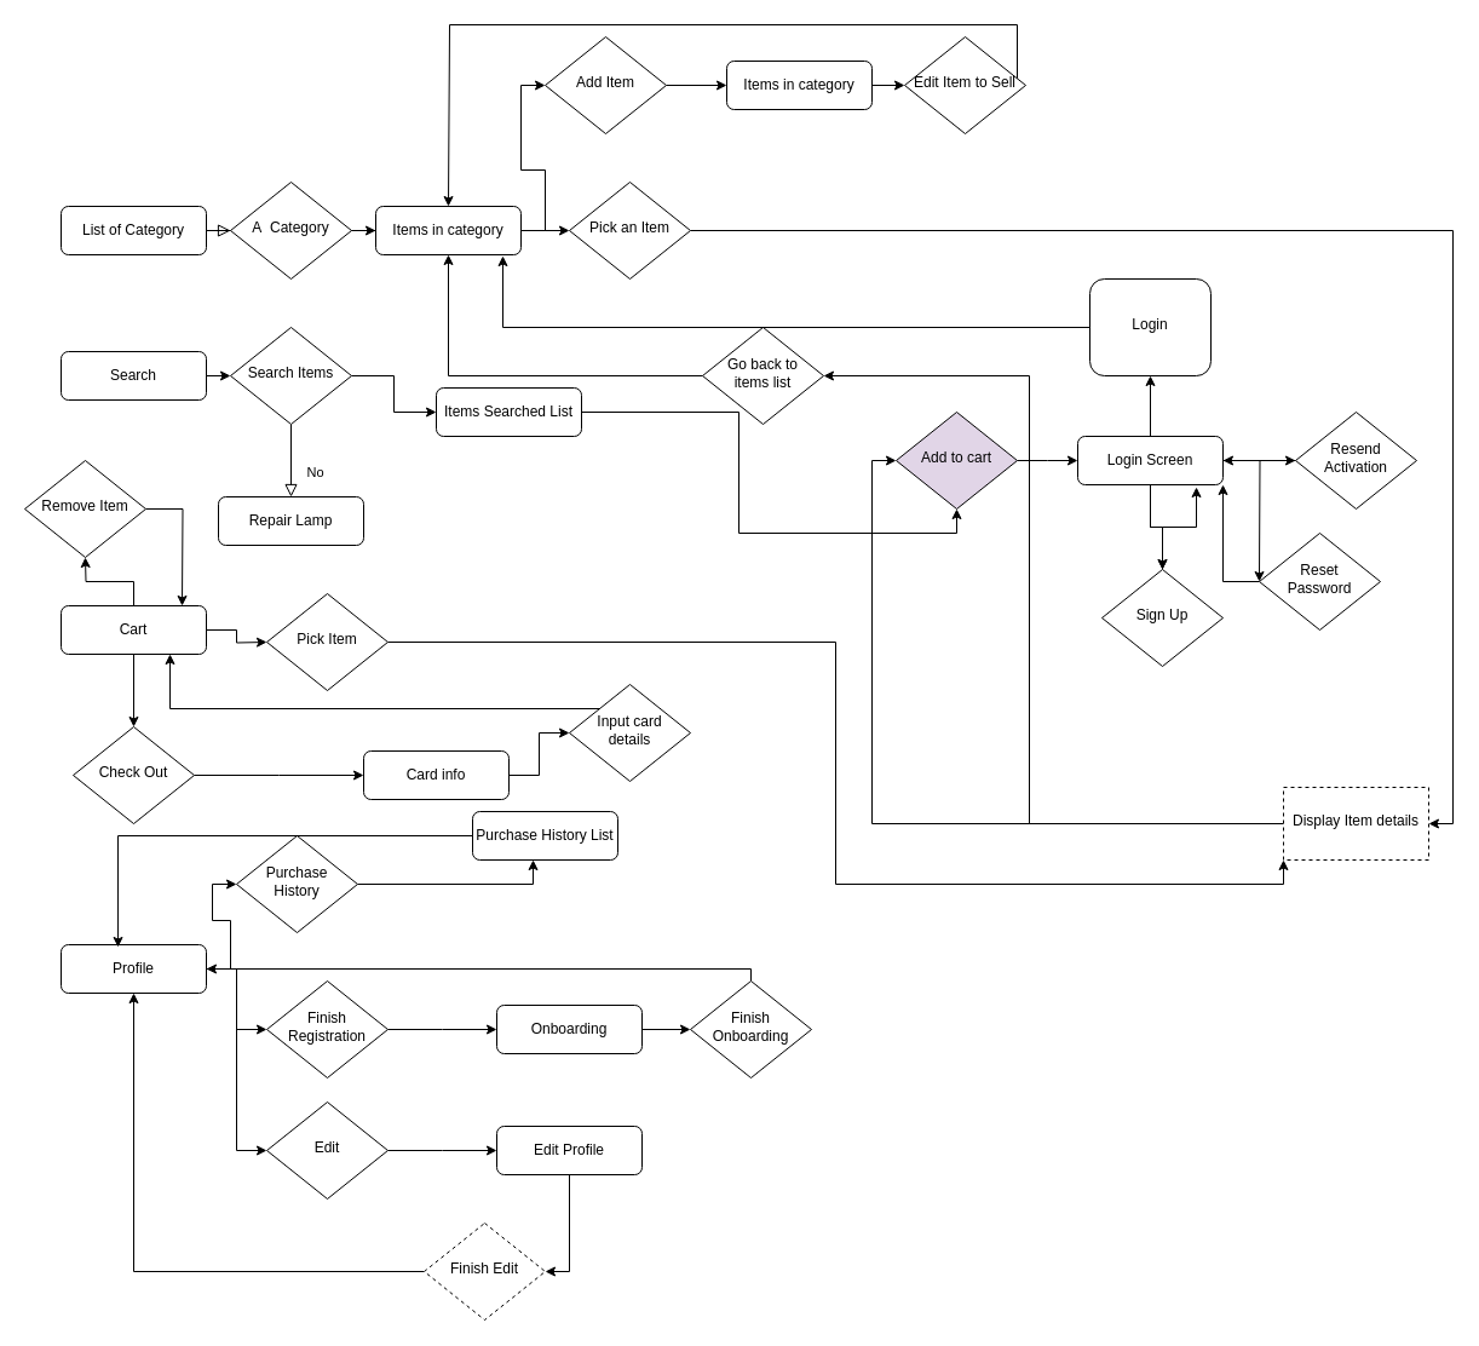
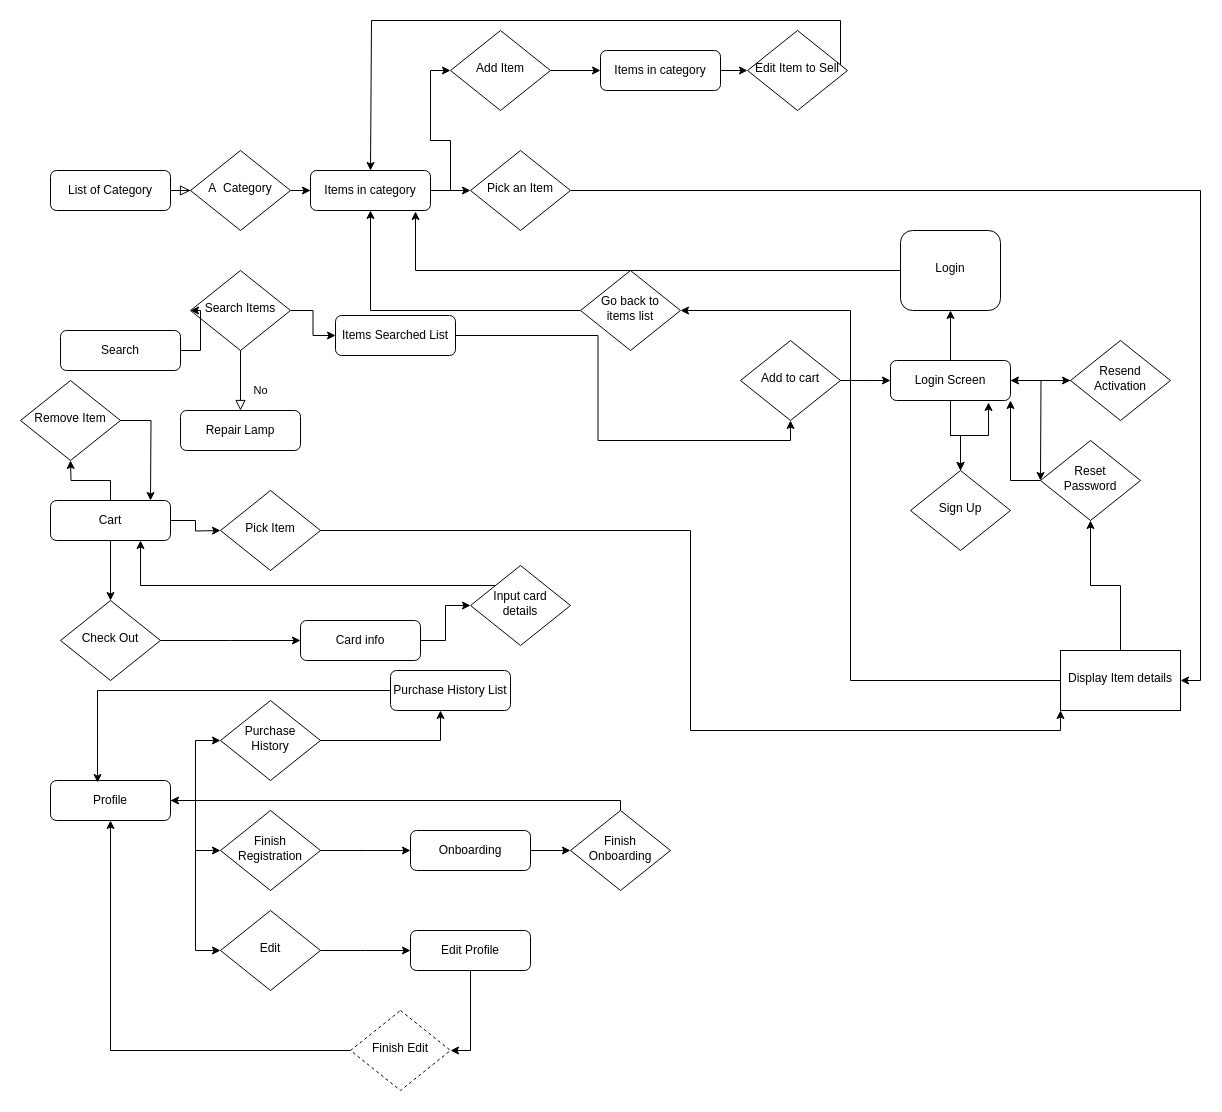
  <mxCell id="0" />
  <mxCell id="1" parent="0" />
  <mxCell id="2" value="" style="rounded=0;html=1;jettySize=auto;orthogonalLoop=1;fontSize=11;endArrow=block;endFill=0;endSize=8;strokeWidth=1;shadow=0;labelBackgroundColor=none;edgeStyle=orthogonalEdgeStyle;" parent="1" source="3" target="5" edge="1"><mxGeometry relative="1" as="geometry" /></mxCell>
  <mxCell id="3" value="List of Category" style="rounded=1;whiteSpace=wrap;html=1;fontSize=12;glass=0;strokeWidth=1;shadow=0;" parent="1" vertex="1"><mxGeometry x="50" y="170" width="120" height="40" as="geometry" /></mxCell>
  <mxCell id="4" style="edgeStyle=orthogonalEdgeStyle;rounded=0;orthogonalLoop=1;jettySize=auto;html=1;" edge="1" parent="1" source="5" target="8"><mxGeometry relative="1" as="geometry" /></mxCell>
  <mxCell id="5" value="A&amp;nbsp; Category" style="rhombus;whiteSpace=wrap;html=1;shadow=0;fontFamily=Helvetica;fontSize=12;align=center;strokeWidth=1;spacing=6;spacingTop=-4;" parent="1" vertex="1"><mxGeometry x="190" y="150" width="100" height="80" as="geometry" /></mxCell>
  <mxCell id="6" style="edgeStyle=orthogonalEdgeStyle;rounded=0;orthogonalLoop=1;jettySize=auto;html=1;entryX=0;entryY=0.5;entryDx=0;entryDy=0;" edge="1" parent="1" source="8" target="16"><mxGeometry relative="1" as="geometry" /></mxCell>
  <mxCell id="7" style="edgeStyle=orthogonalEdgeStyle;rounded=0;orthogonalLoop=1;jettySize=auto;html=1;entryX=0;entryY=0.5;entryDx=0;entryDy=0;" edge="1" parent="1" source="8" target="20"><mxGeometry relative="1" as="geometry" /></mxCell>
  <mxCell id="8" value="Items in category" style="rounded=1;whiteSpace=wrap;html=1;fontSize=12;glass=0;strokeWidth=1;shadow=0;" parent="1" vertex="1"><mxGeometry x="310" y="170" width="120" height="40" as="geometry" /></mxCell>
  <mxCell id="9" value="No" style="rounded=0;html=1;jettySize=auto;orthogonalLoop=1;fontSize=11;endArrow=block;endFill=0;endSize=8;strokeWidth=1;shadow=0;labelBackgroundColor=none;edgeStyle=orthogonalEdgeStyle;" parent="1" source="11" target="12" edge="1"><mxGeometry x="0.333" y="20" relative="1" as="geometry"><mxPoint as="offset" /></mxGeometry></mxCell>
  <mxCell id="10" style="edgeStyle=orthogonalEdgeStyle;rounded=0;orthogonalLoop=1;jettySize=auto;html=1;entryX=0;entryY=0.5;entryDx=0;entryDy=0;" edge="1" parent="1" source="11" target="14"><mxGeometry relative="1" as="geometry" /></mxCell>
  <mxCell id="11" value="Search Items" style="rhombus;whiteSpace=wrap;html=1;shadow=0;fontFamily=Helvetica;fontSize=12;align=center;strokeWidth=1;spacing=6;spacingTop=-4;" parent="1" vertex="1"><mxGeometry x="190" y="270" width="100" height="80" as="geometry" /></mxCell>
  <mxCell id="12" value="Repair Lamp" style="rounded=1;whiteSpace=wrap;html=1;fontSize=12;glass=0;strokeWidth=1;shadow=0;" parent="1" vertex="1"><mxGeometry x="180" y="410" width="120" height="40" as="geometry" /></mxCell>
  <mxCell id="13" style="edgeStyle=orthogonalEdgeStyle;rounded=0;orthogonalLoop=1;jettySize=auto;html=1;entryX=0.5;entryY=1;entryDx=0;entryDy=0;" edge="1" parent="1" source="14" target="29"><mxGeometry relative="1" as="geometry" /></mxCell>
- <mxCell id="14" value="Items Searched List" style="rounded=1;whiteSpace=wrap;html=1;fontSize=12;glass=0;strokeWidth=1;shadow=0;" parent="1" vertex="1"><mxGeometry x="360" y="320" width="120" height="40" as="geometry" /></mxCell>
+ <mxCell id="14" value="Items Searched List" style="rounded=1;whiteSpace=wrap;html=1;fontSize=12;glass=0;strokeWidth=1;shadow=0;" parent="1" vertex="1"><mxGeometry x="335" y="315" width="120" height="40" as="geometry" /></mxCell>
  <mxCell id="15" style="edgeStyle=orthogonalEdgeStyle;rounded=0;orthogonalLoop=1;jettySize=auto;html=1;entryX=0;entryY=0.5;entryDx=0;entryDy=0;" edge="1" parent="1" source="16" target="18"><mxGeometry relative="1" as="geometry" /></mxCell>
  <mxCell id="16" value="Add Item" style="rhombus;whiteSpace=wrap;html=1;shadow=0;fontFamily=Helvetica;fontSize=12;align=center;strokeWidth=1;spacing=6;spacingTop=-4;" vertex="1" parent="1"><mxGeometry x="450" y="30" width="100" height="80" as="geometry" /></mxCell>
  <mxCell id="17" value="" style="edgeStyle=orthogonalEdgeStyle;rounded=0;orthogonalLoop=1;jettySize=auto;html=1;entryX=0;entryY=0.5;entryDx=0;entryDy=0;" edge="1" parent="1" source="18" target="27"><mxGeometry relative="1" as="geometry"><mxPoint x="860" y="70" as="targetPoint" /></mxGeometry></mxCell>
  <mxCell id="18" value="Items in category" style="rounded=1;whiteSpace=wrap;html=1;fontSize=12;glass=0;strokeWidth=1;shadow=0;" vertex="1" parent="1"><mxGeometry x="600" y="50" width="120" height="40" as="geometry" /></mxCell>
  <mxCell id="19" value="" style="edgeStyle=orthogonalEdgeStyle;rounded=0;orthogonalLoop=1;jettySize=auto;html=1;" edge="1" parent="1" source="20" target="23"><mxGeometry relative="1" as="geometry"><Array as="points"><mxPoint x="1200" y="190" /><mxPoint x="1200" y="680" /></Array></mxGeometry></mxCell>
  <mxCell id="20" value="Pick an Item" style="rhombus;whiteSpace=wrap;html=1;shadow=0;fontFamily=Helvetica;fontSize=12;align=center;strokeWidth=1;spacing=6;spacingTop=-4;" vertex="1" parent="1"><mxGeometry x="470" y="150" width="100" height="80" as="geometry" /></mxCell>
  <mxCell id="21" style="edgeStyle=orthogonalEdgeStyle;rounded=0;orthogonalLoop=1;jettySize=auto;html=1;entryX=1;entryY=0.5;entryDx=0;entryDy=0;" edge="1" parent="1" source="23" target="25"><mxGeometry relative="1" as="geometry"><mxPoint x="710" y="280" as="targetPoint" /><Array as="points"><mxPoint x="850" y="680" /><mxPoint x="850" y="310" /></Array></mxGeometry></mxCell>
- <mxCell id="22" style="edgeStyle=orthogonalEdgeStyle;rounded=0;orthogonalLoop=1;jettySize=auto;html=1;entryX=0;entryY=0.5;entryDx=0;entryDy=0;" edge="1" parent="1" source="23" target="29"><mxGeometry relative="1" as="geometry" /></mxCell>
- <mxCell id="23" value="Display Item details" style="whiteSpace=wrap;html=1;shadow=0;strokeWidth=1;spacing=6;spacingTop=-4;dashed=1;" vertex="1" parent="1"><mxGeometry x="1060" y="650" width="120" height="60" as="geometry" /></mxCell>
+ <mxCell id="22" style="edgeStyle=orthogonalEdgeStyle;rounded=0;orthogonalLoop=1;jettySize=auto;html=1;" edge="1" parent="1" source="23" target="45"><mxGeometry relative="1" as="geometry" /></mxCell>
+ <mxCell id="23" value="Display Item details" style="whiteSpace=wrap;html=1;shadow=0;strokeWidth=1;spacing=6;spacingTop=-4;" vertex="1" parent="1"><mxGeometry x="1060" y="650" width="120" height="60" as="geometry" /></mxCell>
  <mxCell id="24" style="edgeStyle=orthogonalEdgeStyle;rounded=0;orthogonalLoop=1;jettySize=auto;html=1;exitX=0;exitY=0.5;exitDx=0;exitDy=0;entryX=0.5;entryY=1;entryDx=0;entryDy=0;" edge="1" parent="1" source="25" target="8"><mxGeometry relative="1" as="geometry" /></mxCell>
  <mxCell id="25" value="Go back to items list" style="rhombus;whiteSpace=wrap;html=1;shadow=0;fontFamily=Helvetica;fontSize=12;align=center;strokeWidth=1;spacing=6;spacingTop=-4;" vertex="1" parent="1"><mxGeometry x="580" y="270" width="100" height="80" as="geometry" /></mxCell>
  <mxCell id="26" style="edgeStyle=orthogonalEdgeStyle;rounded=0;orthogonalLoop=1;jettySize=auto;html=1;entryX=0.5;entryY=0;entryDx=0;entryDy=0;" edge="1" parent="1" source="27" target="8"><mxGeometry relative="1" as="geometry"><mxPoint x="371" y="150" as="targetPoint" /><Array as="points"><mxPoint x="840" y="20" /><mxPoint x="371" y="20" /></Array></mxGeometry></mxCell>
  <mxCell id="27" value="Edit Item to Sell" style="rhombus;whiteSpace=wrap;html=1;shadow=0;fontFamily=Helvetica;fontSize=12;align=center;strokeWidth=1;spacing=6;spacingTop=-4;" vertex="1" parent="1"><mxGeometry x="747" y="30" width="100" height="80" as="geometry" /></mxCell>
  <mxCell id="28" style="edgeStyle=orthogonalEdgeStyle;rounded=0;orthogonalLoop=1;jettySize=auto;html=1;" edge="1" parent="1" source="29"><mxGeometry relative="1" as="geometry"><mxPoint x="890" y="380" as="targetPoint" /></mxGeometry></mxCell>
- <mxCell id="29" value="Add to cart" style="rhombus;whiteSpace=wrap;html=1;shadow=0;fontFamily=Helvetica;fontSize=12;align=center;strokeWidth=1;spacing=6;spacingTop=-4;fillColor=#e1d5e7;" vertex="1" parent="1"><mxGeometry x="740" y="340" width="100" height="80" as="geometry" /></mxCell>
+ <mxCell id="29" value="Add to cart" style="rhombus;whiteSpace=wrap;html=1;shadow=0;fontFamily=Helvetica;fontSize=12;align=center;strokeWidth=1;spacing=6;spacingTop=-4;" vertex="1" parent="1"><mxGeometry x="740" y="340" width="100" height="80" as="geometry" /></mxCell>
  <mxCell id="30" style="edgeStyle=orthogonalEdgeStyle;rounded=0;orthogonalLoop=1;jettySize=auto;html=1;exitX=1;exitY=0.5;exitDx=0;exitDy=0;entryX=0;entryY=0.5;entryDx=0;entryDy=0;" edge="1" parent="1" source="31" target="11"><mxGeometry relative="1" as="geometry" /></mxCell>
- <mxCell id="31" value="Search" style="rounded=1;whiteSpace=wrap;html=1;fontSize=12;glass=0;strokeWidth=1;shadow=0;" vertex="1" parent="1"><mxGeometry x="50" y="290" width="120" height="40" as="geometry" /></mxCell>
+ <mxCell id="31" value="Search" style="rounded=1;whiteSpace=wrap;html=1;fontSize=12;glass=0;strokeWidth=1;shadow=0;" vertex="1" parent="1"><mxGeometry x="60" y="330" width="120" height="40" as="geometry" /></mxCell>
  <mxCell id="32" style="edgeStyle=orthogonalEdgeStyle;rounded=0;orthogonalLoop=1;jettySize=auto;html=1;entryX=0.5;entryY=1;entryDx=0;entryDy=0;" edge="1" parent="1" source="37" target="39"><mxGeometry relative="1" as="geometry" /></mxCell>
  <mxCell id="33" style="edgeStyle=orthogonalEdgeStyle;rounded=0;orthogonalLoop=1;jettySize=auto;html=1;entryX=0;entryY=0.5;entryDx=0;entryDy=0;" edge="1" parent="1" source="37" target="43"><mxGeometry relative="1" as="geometry" /></mxCell>
  <mxCell id="34" style="edgeStyle=orthogonalEdgeStyle;rounded=0;orthogonalLoop=1;jettySize=auto;html=1;" edge="1" parent="1" source="37" target="41"><mxGeometry relative="1" as="geometry" /></mxCell>
  <mxCell id="35" value="" style="edgeStyle=orthogonalEdgeStyle;rounded=0;orthogonalLoop=1;jettySize=auto;html=1;" edge="1" parent="1" source="37" target="41"><mxGeometry relative="1" as="geometry" /></mxCell>
  <mxCell id="36" style="edgeStyle=orthogonalEdgeStyle;rounded=0;orthogonalLoop=1;jettySize=auto;html=1;" edge="1" parent="1" source="37"><mxGeometry relative="1" as="geometry"><mxPoint x="1040" y="480" as="targetPoint" /></mxGeometry></mxCell>
  <mxCell id="37" value="Login Screen" style="rounded=1;whiteSpace=wrap;html=1;fontSize=12;glass=0;strokeWidth=1;shadow=0;" vertex="1" parent="1"><mxGeometry x="890" y="360" width="120" height="40" as="geometry" /></mxCell>
  <mxCell id="38" style="edgeStyle=orthogonalEdgeStyle;rounded=0;orthogonalLoop=1;jettySize=auto;html=1;entryX=0.875;entryY=1.025;entryDx=0;entryDy=0;entryPerimeter=0;" edge="1" parent="1" source="39" target="8"><mxGeometry relative="1" as="geometry" /></mxCell>
  <mxCell id="39" value="Login" style="whiteSpace=wrap;html=1;shadow=0;fontFamily=Helvetica;fontSize=12;align=center;strokeWidth=1;spacing=6;spacingTop=-4;rounded=1;" vertex="1" parent="1"><mxGeometry x="900" y="230" width="100" height="80" as="geometry" /></mxCell>
  <mxCell id="40" style="edgeStyle=orthogonalEdgeStyle;rounded=0;orthogonalLoop=1;jettySize=auto;html=1;entryX=0.817;entryY=1.05;entryDx=0;entryDy=0;entryPerimeter=0;" edge="1" parent="1" source="41" target="37"><mxGeometry relative="1" as="geometry" /></mxCell>
  <mxCell id="41" value="Sign Up" style="rhombus;whiteSpace=wrap;html=1;shadow=0;fontFamily=Helvetica;fontSize=12;align=center;strokeWidth=1;spacing=6;spacingTop=-4;" vertex="1" parent="1"><mxGeometry x="910" y="470" width="100" height="80" as="geometry" /></mxCell>
  <mxCell id="42" style="edgeStyle=orthogonalEdgeStyle;rounded=0;orthogonalLoop=1;jettySize=auto;html=1;entryX=1;entryY=0.5;entryDx=0;entryDy=0;" edge="1" parent="1" source="43" target="37"><mxGeometry relative="1" as="geometry" /></mxCell>
  <mxCell id="43" value="Resend Activation" style="rhombus;whiteSpace=wrap;html=1;shadow=0;fontFamily=Helvetica;fontSize=12;align=center;strokeWidth=1;spacing=6;spacingTop=-4;" vertex="1" parent="1"><mxGeometry x="1070" y="340" width="100" height="80" as="geometry" /></mxCell>
  <mxCell id="44" style="edgeStyle=orthogonalEdgeStyle;rounded=0;orthogonalLoop=1;jettySize=auto;html=1;entryX=1;entryY=1;entryDx=0;entryDy=0;" edge="1" parent="1" source="45" target="37"><mxGeometry relative="1" as="geometry" /></mxCell>
  <mxCell id="45" value="Reset&lt;br&gt;Password" style="rhombus;whiteSpace=wrap;html=1;shadow=0;fontFamily=Helvetica;fontSize=12;align=center;strokeWidth=1;spacing=6;spacingTop=-4;" vertex="1" parent="1"><mxGeometry x="1040" y="440" width="100" height="80" as="geometry" /></mxCell>
  <mxCell id="46" style="edgeStyle=orthogonalEdgeStyle;rounded=0;orthogonalLoop=1;jettySize=auto;html=1;" edge="1" parent="1" source="49"><mxGeometry relative="1" as="geometry"><mxPoint x="220" y="530" as="targetPoint" /></mxGeometry></mxCell>
  <mxCell id="47" style="edgeStyle=orthogonalEdgeStyle;rounded=0;orthogonalLoop=1;jettySize=auto;html=1;" edge="1" parent="1" source="49" target="53"><mxGeometry relative="1" as="geometry" /></mxCell>
  <mxCell id="48" style="edgeStyle=orthogonalEdgeStyle;rounded=0;orthogonalLoop=1;jettySize=auto;html=1;" edge="1" parent="1" source="49"><mxGeometry relative="1" as="geometry"><mxPoint x="70" y="460" as="targetPoint" /></mxGeometry></mxCell>
  <mxCell id="49" value="Cart" style="rounded=1;whiteSpace=wrap;html=1;fontSize=12;glass=0;strokeWidth=1;shadow=0;" vertex="1" parent="1"><mxGeometry x="50" y="500" width="120" height="40" as="geometry" /></mxCell>
  <mxCell id="50" style="edgeStyle=orthogonalEdgeStyle;rounded=0;orthogonalLoop=1;jettySize=auto;html=1;entryX=0;entryY=1;entryDx=0;entryDy=0;" edge="1" parent="1" source="51" target="23"><mxGeometry relative="1" as="geometry" /></mxCell>
  <mxCell id="51" value="Pick Item" style="rhombus;whiteSpace=wrap;html=1;shadow=0;fontFamily=Helvetica;fontSize=12;align=center;strokeWidth=1;spacing=6;spacingTop=-4;" vertex="1" parent="1"><mxGeometry x="220" y="490" width="100" height="80" as="geometry" /></mxCell>
  <mxCell id="52" value="" style="edgeStyle=orthogonalEdgeStyle;rounded=0;orthogonalLoop=1;jettySize=auto;html=1;" edge="1" parent="1" source="53"><mxGeometry relative="1" as="geometry"><mxPoint x="300" y="640" as="targetPoint" /></mxGeometry></mxCell>
  <mxCell id="53" value="Check Out" style="rhombus;whiteSpace=wrap;html=1;shadow=0;fontFamily=Helvetica;fontSize=12;align=center;strokeWidth=1;spacing=6;spacingTop=-4;" vertex="1" parent="1"><mxGeometry x="60" y="600" width="100" height="80" as="geometry" /></mxCell>
  <mxCell id="54" style="edgeStyle=orthogonalEdgeStyle;rounded=0;orthogonalLoop=1;jettySize=auto;html=1;entryX=0;entryY=0.5;entryDx=0;entryDy=0;" edge="1" parent="1" source="57" target="59"><mxGeometry relative="1" as="geometry" /></mxCell>
  <mxCell id="55" style="edgeStyle=orthogonalEdgeStyle;rounded=0;orthogonalLoop=1;jettySize=auto;html=1;entryX=0;entryY=0.5;entryDx=0;entryDy=0;" edge="1" parent="1" source="57" target="61"><mxGeometry relative="1" as="geometry" /></mxCell>
  <mxCell id="56" style="edgeStyle=orthogonalEdgeStyle;rounded=0;orthogonalLoop=1;jettySize=auto;html=1;entryX=0;entryY=0.5;entryDx=0;entryDy=0;" edge="1" parent="1" source="57" target="63"><mxGeometry relative="1" as="geometry" /></mxCell>
  <mxCell id="57" value="Profile" style="rounded=1;whiteSpace=wrap;html=1;fontSize=12;glass=0;strokeWidth=1;shadow=0;" vertex="1" parent="1"><mxGeometry x="50" y="780" width="120" height="40" as="geometry" /></mxCell>
  <mxCell id="58" style="edgeStyle=orthogonalEdgeStyle;rounded=0;orthogonalLoop=1;jettySize=auto;html=1;entryX=0.417;entryY=1;entryDx=0;entryDy=0;entryPerimeter=0;" edge="1" parent="1" source="59" target="73"><mxGeometry relative="1" as="geometry"><mxPoint x="390" y="740" as="targetPoint" /></mxGeometry></mxCell>
- <mxCell id="59" value="Purchase History" style="rhombus;whiteSpace=wrap;html=1;shadow=0;fontFamily=Helvetica;fontSize=12;align=center;strokeWidth=1;spacing=6;spacingTop=-4;" vertex="1" parent="1"><mxGeometry x="195" y="690" width="100" height="80" as="geometry" /></mxCell>
+ <mxCell id="59" value="Purchase History" style="rhombus;whiteSpace=wrap;html=1;shadow=0;fontFamily=Helvetica;fontSize=12;align=center;strokeWidth=1;spacing=6;spacingTop=-4;" vertex="1" parent="1"><mxGeometry x="220" y="700" width="100" height="80" as="geometry" /></mxCell>
  <mxCell id="60" style="edgeStyle=orthogonalEdgeStyle;rounded=0;orthogonalLoop=1;jettySize=auto;html=1;" edge="1" parent="1" source="61"><mxGeometry relative="1" as="geometry"><mxPoint x="410" y="850" as="targetPoint" /></mxGeometry></mxCell>
  <mxCell id="61" value="Finish Registration" style="rhombus;whiteSpace=wrap;html=1;shadow=0;fontFamily=Helvetica;fontSize=12;align=center;strokeWidth=1;spacing=6;spacingTop=-4;" vertex="1" parent="1"><mxGeometry x="220" y="810" width="100" height="80" as="geometry" /></mxCell>
  <mxCell id="62" style="edgeStyle=orthogonalEdgeStyle;rounded=0;orthogonalLoop=1;jettySize=auto;html=1;" edge="1" parent="1" source="63"><mxGeometry relative="1" as="geometry"><mxPoint x="410" y="950" as="targetPoint" /></mxGeometry></mxCell>
  <mxCell id="63" value="Edit" style="rhombus;whiteSpace=wrap;html=1;shadow=0;fontFamily=Helvetica;fontSize=12;align=center;strokeWidth=1;spacing=6;spacingTop=-4;" vertex="1" parent="1"><mxGeometry x="220" y="910" width="100" height="80" as="geometry" /></mxCell>
  <mxCell id="64" style="edgeStyle=orthogonalEdgeStyle;rounded=0;orthogonalLoop=1;jettySize=auto;html=1;entryX=0;entryY=0.5;entryDx=0;entryDy=0;" edge="1" parent="1" source="65" target="71"><mxGeometry relative="1" as="geometry" /></mxCell>
  <mxCell id="65" value="Onboarding" style="rounded=1;whiteSpace=wrap;html=1;fontSize=12;glass=0;strokeWidth=1;shadow=0;" vertex="1" parent="1"><mxGeometry x="410" y="830" width="120" height="40" as="geometry" /></mxCell>
  <mxCell id="66" style="edgeStyle=orthogonalEdgeStyle;rounded=0;orthogonalLoop=1;jettySize=auto;html=1;entryX=1;entryY=0.5;entryDx=0;entryDy=0;" edge="1" parent="1" source="67" target="69"><mxGeometry relative="1" as="geometry"><mxPoint x="430" y="1050" as="targetPoint" /></mxGeometry></mxCell>
  <mxCell id="67" value="Edit Profile" style="rounded=1;whiteSpace=wrap;html=1;fontSize=12;glass=0;strokeWidth=1;shadow=0;" vertex="1" parent="1"><mxGeometry x="410" y="930" width="120" height="40" as="geometry" /></mxCell>
  <mxCell id="68" style="edgeStyle=orthogonalEdgeStyle;rounded=0;orthogonalLoop=1;jettySize=auto;html=1;" edge="1" parent="1" source="69" target="57"><mxGeometry relative="1" as="geometry" /></mxCell>
  <mxCell id="69" value="Finish Edit" style="rhombus;whiteSpace=wrap;html=1;shadow=0;fontFamily=Helvetica;fontSize=12;align=center;strokeWidth=1;spacing=6;spacingTop=-4;dashed=1;" vertex="1" parent="1"><mxGeometry x="350" y="1010" width="100" height="80" as="geometry" /></mxCell>
  <mxCell id="70" style="edgeStyle=orthogonalEdgeStyle;rounded=0;orthogonalLoop=1;jettySize=auto;html=1;" edge="1" parent="1" source="71" target="57"><mxGeometry relative="1" as="geometry"><Array as="points"><mxPoint x="620" y="800" /></Array></mxGeometry></mxCell>
  <mxCell id="71" value="Finish Onboarding" style="rhombus;whiteSpace=wrap;html=1;shadow=0;fontFamily=Helvetica;fontSize=12;align=center;strokeWidth=1;spacing=6;spacingTop=-4;" vertex="1" parent="1"><mxGeometry x="570" y="810" width="100" height="80" as="geometry" /></mxCell>
  <mxCell id="72" style="edgeStyle=orthogonalEdgeStyle;rounded=0;orthogonalLoop=1;jettySize=auto;html=1;entryX=0.392;entryY=0.05;entryDx=0;entryDy=0;entryPerimeter=0;" edge="1" parent="1" source="73" target="57"><mxGeometry relative="1" as="geometry" /></mxCell>
  <mxCell id="73" value="Purchase History List" style="rounded=1;whiteSpace=wrap;html=1;fontSize=12;glass=0;strokeWidth=1;shadow=0;" vertex="1" parent="1"><mxGeometry x="390" y="670" width="120" height="40" as="geometry" /></mxCell>
  <mxCell id="74" style="edgeStyle=orthogonalEdgeStyle;rounded=0;orthogonalLoop=1;jettySize=auto;html=1;entryX=0;entryY=0.5;entryDx=0;entryDy=0;" edge="1" parent="1" source="75" target="77"><mxGeometry relative="1" as="geometry" /></mxCell>
  <mxCell id="75" value="Card info" style="rounded=1;whiteSpace=wrap;html=1;fontSize=12;glass=0;strokeWidth=1;shadow=0;" vertex="1" parent="1"><mxGeometry x="300" y="620" width="120" height="40" as="geometry" /></mxCell>
  <mxCell id="76" style="edgeStyle=orthogonalEdgeStyle;rounded=0;orthogonalLoop=1;jettySize=auto;html=1;exitX=0;exitY=0;exitDx=0;exitDy=0;entryX=0.75;entryY=1;entryDx=0;entryDy=0;" edge="1" parent="1" source="77" target="49"><mxGeometry relative="1" as="geometry" /></mxCell>
  <mxCell id="77" value="Input card details" style="rhombus;whiteSpace=wrap;html=1;shadow=0;fontFamily=Helvetica;fontSize=12;align=center;strokeWidth=1;spacing=6;spacingTop=-4;" vertex="1" parent="1"><mxGeometry x="470" y="565" width="100" height="80" as="geometry" /></mxCell>
  <mxCell id="78" style="edgeStyle=orthogonalEdgeStyle;rounded=0;orthogonalLoop=1;jettySize=auto;html=1;" edge="1" parent="1" source="79"><mxGeometry relative="1" as="geometry"><mxPoint x="150" y="500" as="targetPoint" /></mxGeometry></mxCell>
  <mxCell id="79" value="Remove Item" style="rhombus;whiteSpace=wrap;html=1;shadow=0;fontFamily=Helvetica;fontSize=12;align=center;strokeWidth=1;spacing=6;spacingTop=-4;" vertex="1" parent="1"><mxGeometry y="380" width="100" height="80" as="geometry" x="20" /></mxCell>
